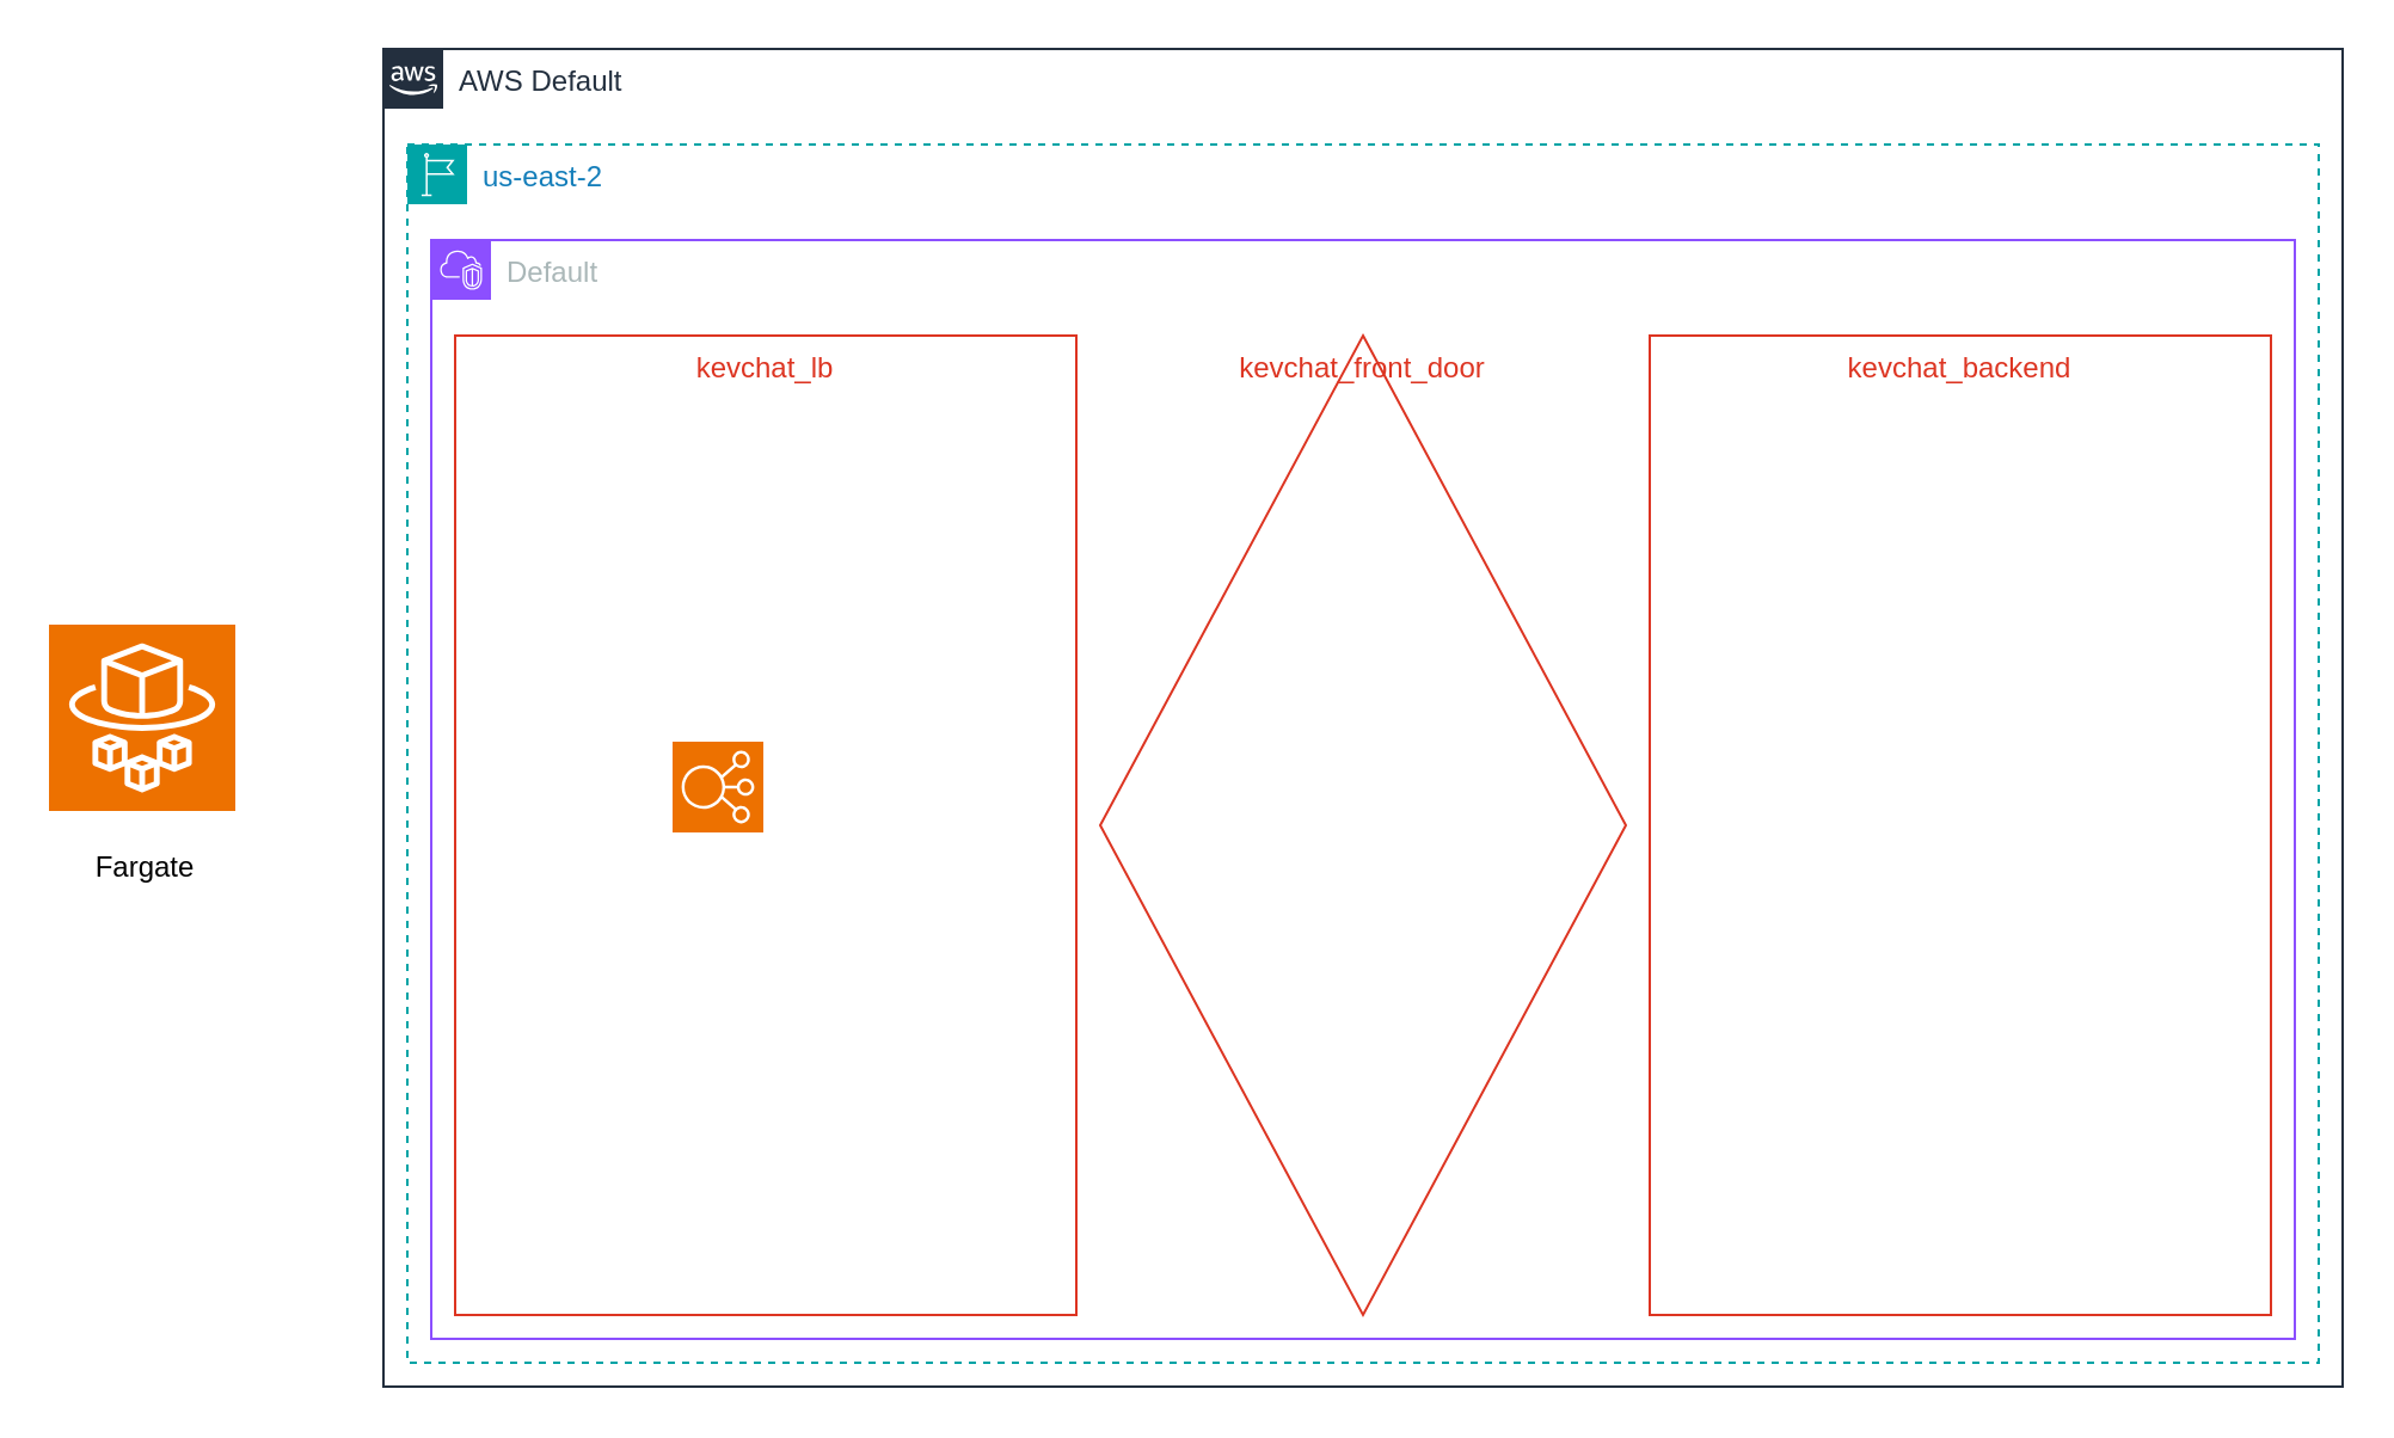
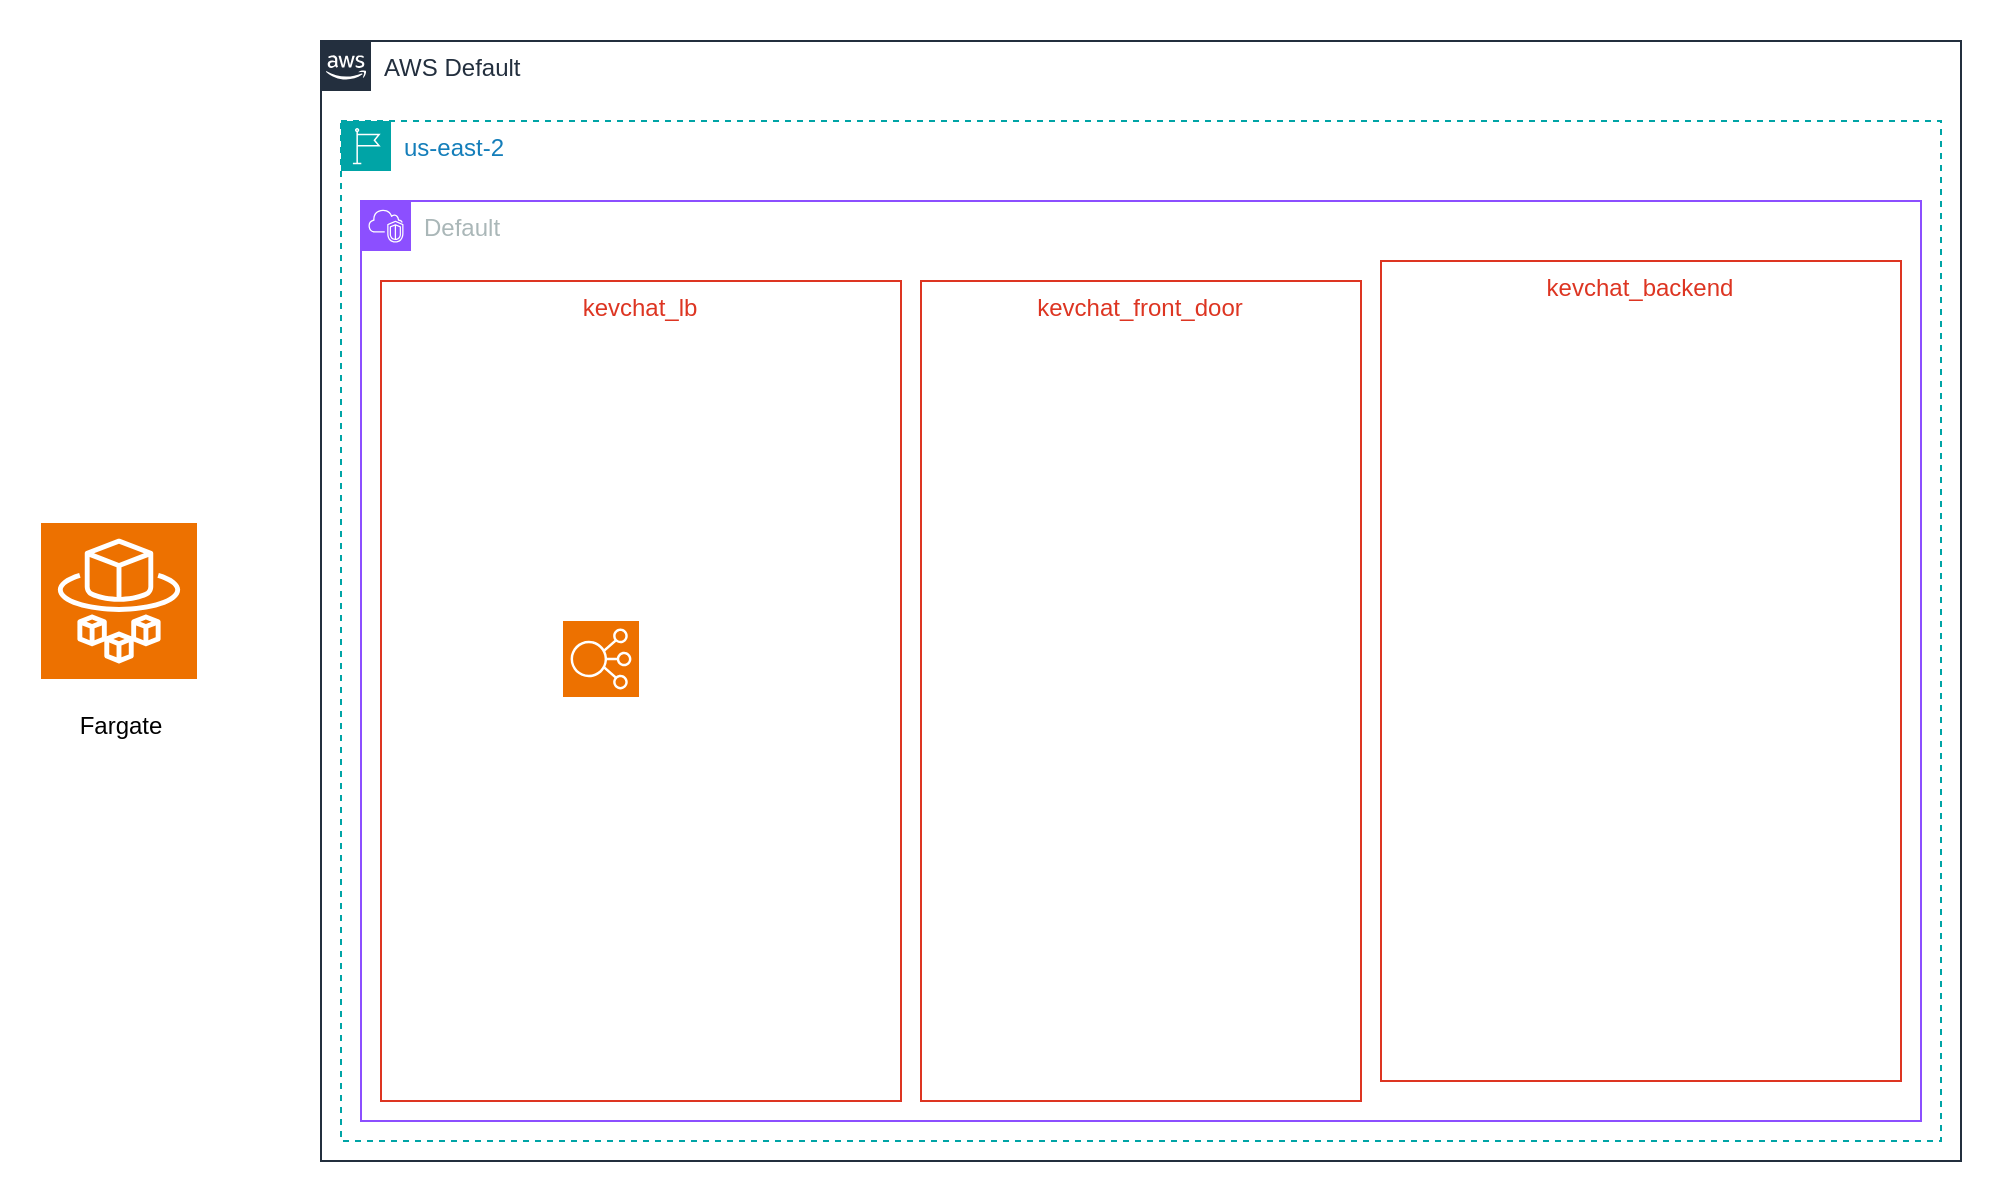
  <mxCell id="0" />
  <mxCell id="1" parent="0" />
  <mxCell id="2" value="AWS Default" style="points=[[0,0],[0.25,0],[0.5,0],[0.75,0],[1,0],[1,0.25],[1,0.5],[1,0.75],[1,1],[0.75,1],[0.5,1],[0.25,1],[0,1],[0,0.75],[0,0.5],[0,0.25]];outlineConnect=0;gradientColor=none;html=1;whiteSpace=wrap;fontSize=12;fontStyle=0;container=1;pointerEvents=0;collapsible=0;recursiveResize=0;shape=mxgraph.aws4.group;grIcon=mxgraph.aws4.group_aws_cloud_alt;strokeColor=#232F3E;fillColor=none;verticalAlign=top;align=left;spacingLeft=30;fontColor=#232F3E;dashed=0;" parent="1" vertex="1"><mxGeometry x="160" y="20" width="820" height="560" as="geometry" /></mxCell>
  <mxCell id="3" value="us-east-2" style="points=[[0,0],[0.25,0],[0.5,0],[0.75,0],[1,0],[1,0.25],[1,0.5],[1,0.75],[1,1],[0.75,1],[0.5,1],[0.25,1],[0,1],[0,0.75],[0,0.5],[0,0.25]];outlineConnect=0;gradientColor=none;html=1;whiteSpace=wrap;fontSize=12;fontStyle=0;container=1;pointerEvents=0;collapsible=0;recursiveResize=0;shape=mxgraph.aws4.group;grIcon=mxgraph.aws4.group_region;strokeColor=#00A4A6;fillColor=none;verticalAlign=top;align=left;spacingLeft=30;fontColor=#147EBA;dashed=1;" parent="1" vertex="1"><mxGeometry x="170" y="60" width="800" height="510" as="geometry" /></mxCell>
  <mxCell id="4" value="Default" style="points=[[0,0],[0.25,0],[0.5,0],[0.75,0],[1,0],[1,0.25],[1,0.5],[1,0.75],[1,1],[0.75,1],[0.5,1],[0.25,1],[0,1],[0,0.75],[0,0.5],[0,0.25]];outlineConnect=0;gradientColor=none;html=1;whiteSpace=wrap;fontSize=12;fontStyle=0;container=1;pointerEvents=0;collapsible=0;recursiveResize=0;shape=mxgraph.aws4.group;grIcon=mxgraph.aws4.group_vpc2;strokeColor=#8C4FFF;fillColor=none;verticalAlign=top;align=left;spacingLeft=30;fontColor=#AAB7B8;dashed=0;" parent="1" vertex="1"><mxGeometry x="180" y="100" width="780" height="460" as="geometry" /></mxCell>
  <mxCell id="5" value="kevchat_lb" style="fillColor=none;strokeColor=#DD3522;verticalAlign=top;fontStyle=0;fontColor=#DD3522;whiteSpace=wrap;html=1;" parent="4" vertex="1"><mxGeometry x="10" y="40" width="260" height="410" as="geometry" /></mxCell>
- <mxCell id="6" value="kevchat_backend" style="fillColor=none;strokeColor=#DD3522;verticalAlign=top;fontStyle=0;fontColor=#DD3522;whiteSpace=wrap;html=1;" parent="4" vertex="1"><mxGeometry x="510" y="40" width="260" height="410" as="geometry" /></mxCell>
- <mxCell id="7" value="kevchat_front_door" style="rhombus;fillColor=none;strokeColor=#DD3522;verticalAlign=top;fontStyle=0;fontColor=#DD3522;whiteSpace=wrap;html=1;" parent="4" vertex="1"><mxGeometry x="280" y="40" width="220" height="410" as="geometry" /></mxCell>
+ <mxCell id="6" value="kevchat_backend" style="fillColor=none;strokeColor=#DD3522;verticalAlign=top;fontStyle=0;fontColor=#DD3522;whiteSpace=wrap;html=1;" parent="4" vertex="1"><mxGeometry x="510" y="30" width="260" height="410" as="geometry" /></mxCell>
+ <mxCell id="7" value="kevchat_front_door" style="fillColor=none;strokeColor=#DD3522;verticalAlign=top;fontStyle=0;fontColor=#DD3522;whiteSpace=wrap;html=1;" parent="4" vertex="1"><mxGeometry x="280" y="40" width="220" height="410" as="geometry" /></mxCell>
  <mxCell id="8" value="" style="sketch=0;points=[[0,0,0],[0.25,0,0],[0.5,0,0],[0.75,0,0],[1,0,0],[0,1,0],[0.25,1,0],[0.5,1,0],[0.75,1,0],[1,1,0],[0,0.25,0],[0,0.5,0],[0,0.75,0],[1,0.25,0],[1,0.5,0],[1,0.75,0]];outlineConnect=0;fontColor=#232F3E;fillColor=#ED7100;strokeColor=#ffffff;dashed=0;verticalLabelPosition=bottom;verticalAlign=top;align=center;html=1;fontSize=12;fontStyle=0;aspect=fixed;shape=mxgraph.aws4.resourceIcon;resIcon=mxgraph.aws4.elastic_load_balancing;" vertex="1" parent="4"><mxGeometry x="101" y="210" width="38" height="38" as="geometry" /></mxCell>
  <mxCell id="9" value="" style="group" vertex="1" connectable="0" parent="1"><mxGeometry x="20" y="261" width="78" height="117" as="geometry" /></mxCell>
  <mxCell id="10" value="" style="sketch=0;points=[[0,0,0],[0.25,0,0],[0.5,0,0],[0.75,0,0],[1,0,0],[0,1,0],[0.25,1,0],[0.5,1,0],[0.75,1,0],[1,1,0],[0,0.25,0],[0,0.5,0],[0,0.75,0],[1,0.25,0],[1,0.5,0],[1,0.75,0]];outlineConnect=0;fontColor=#232F3E;fillColor=#ED7100;strokeColor=#ffffff;dashed=0;verticalLabelPosition=bottom;verticalAlign=top;align=center;html=1;fontSize=12;fontStyle=0;aspect=fixed;shape=mxgraph.aws4.resourceIcon;resIcon=mxgraph.aws4.fargate;" parent="9" vertex="1"><mxGeometry width="78" height="78" as="geometry" /></mxCell>
  <mxCell id="11" value="Fargate" style="text;html=1;align=center;verticalAlign=middle;resizable=0;points=[];autosize=1;strokeColor=none;fillColor=none;" vertex="1" parent="9"><mxGeometry x="10" y="87" width="60" height="30" as="geometry" /></mxCell>
